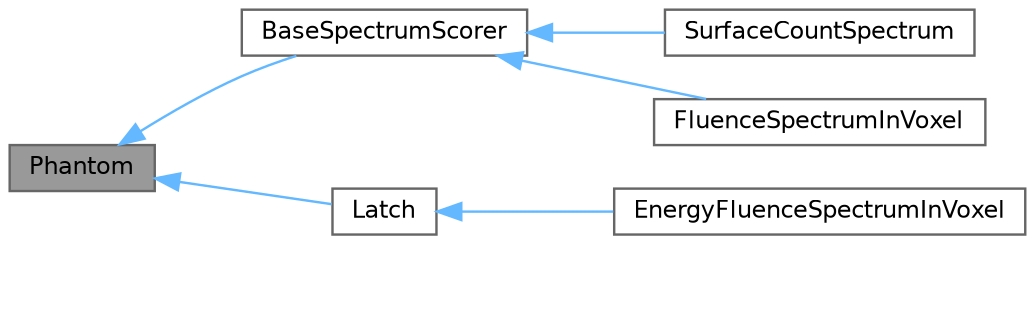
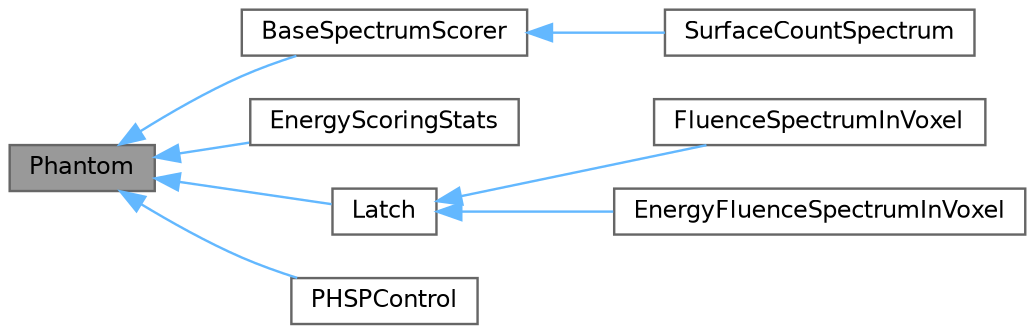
  digraph {
    rankdir=LR
    node [color=gray40 fillcolor=white fontname=Helvetica fontsize=10 shape=box style=filled]
    edge [color=steelblue1 dir=back fontname=Helvetica fontsize=10 labelfontname=Helvetica labelfontsize=10 style=solid]
    n1 [fillcolor=grey60 fontcolor=black height=0.2 label=Phantom width=0.4]
    n2 [height=0.2 label=BaseSpectrumScorer width=0.4]
+   n3 [height=0.2 label=EnergyScoringStats width=0.4]
    n4 [height=0.2 label=Latch width=0.4]
+   n5 [height=0.2 label=PHSPControl width=0.4]
    n6 [height=0.2 label=FluenceSpectrumInVoxel width=0.4]
    n7 [height=0.2 label=SurfaceCountSpectrum width=0.4]
    n8 [height=0.2 label=EnergyFluenceSpectrumInVoxel width=0.4]
    n1 -> n2
+   n1 -> n3
    n1 -> n4
-   n2 -> n6
+   n1 -> n5
+   n4 -> n6
    n2 -> n7
    n4 -> n8
  }
